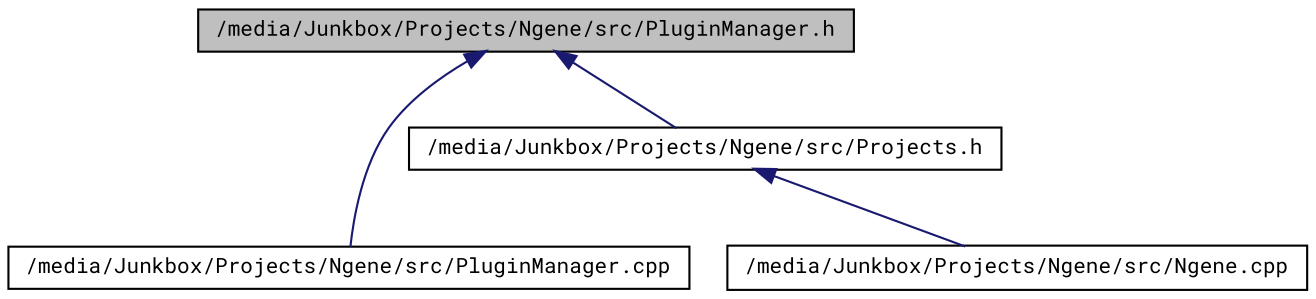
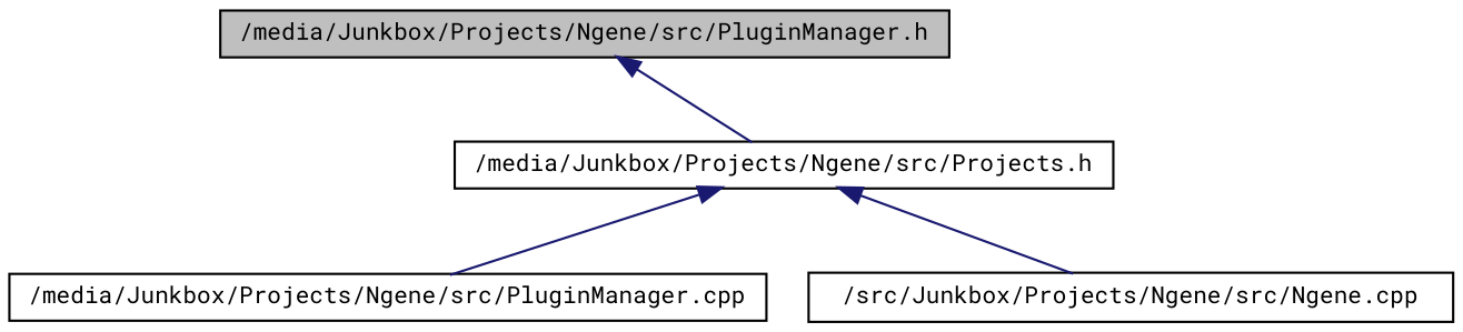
  digraph {
    fontname="Roboto Mono"
    node [color=black fillcolor=white fontname="Roboto Mono" fontsize=10 shape=record style=filled]
    edge [color=midnightblue dir=back fontname="Roboto Mono" fontsize=10 labelfontname="FreeSans.ttf" labelfontsize=10 style=solid]
    n1 [fillcolor=grey75 fontcolor=black height=0.2 label="/media/Junkbox/Projects/Ngene/src/PluginManager.h" width=0.4]
    n2 [height=0.2 label="/media/Junkbox/Projects/Ngene/src/Projects.h" width=0.4]
    n3 [height=0.2 label="/media/Junkbox/Projects/Ngene/src/PluginManager.cpp" width=0.4]
-   n4 [height=0.2 label="/media/Junkbox/Projects/Ngene/src/Ngene.cpp" width=0.4]
+   n4 [height=0.2 label="/src/Junkbox/Projects/Ngene/src/Ngene.cpp" width=0.4]
    n1 -> n2
-   n1 -> n3
+   n2 -> n3
    n2 -> n4
  }
